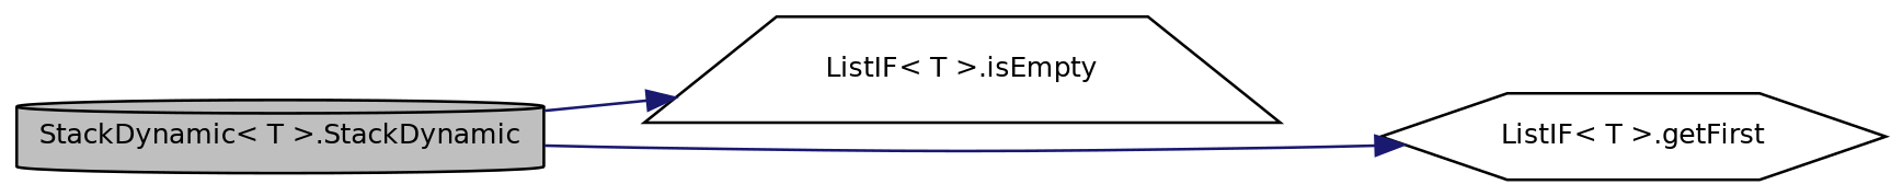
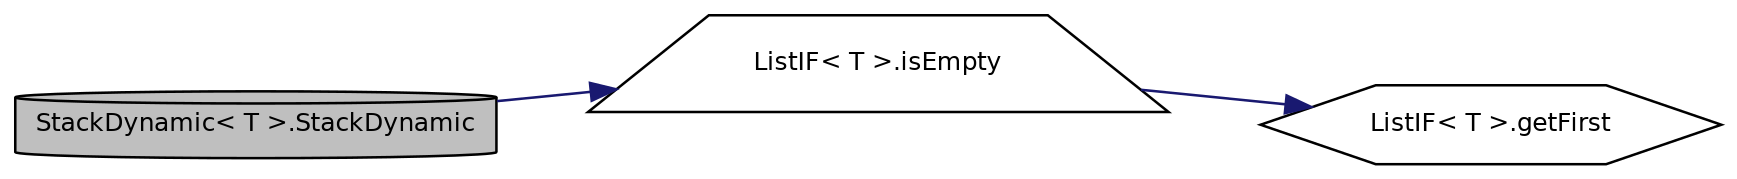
  digraph {
    rankdir=LR
    node [color=black fillcolor=white fontname=Helvetica fontsize=10 style=filled]
    edge [color=midnightblue fontname=Helvetica fontsize=10 labelfontname=Helvetica labelfontsize=10 style=solid]
    n1 [fillcolor=grey75 fontcolor=black height=0.2 label="StackDynamic\< T \>.StackDynamic" shape=cylinder width=0.4]
    n2 [height=0.2 label="ListIF\< T \>.isEmpty" shape=trapezium width=0.4]
    n3 [height=0.2 label="ListIF\< T \>.getFirst" shape=hexagon width=0.4]
    n1 -> n2
-   n1 -> n3
+   n2 -> n3
  }
